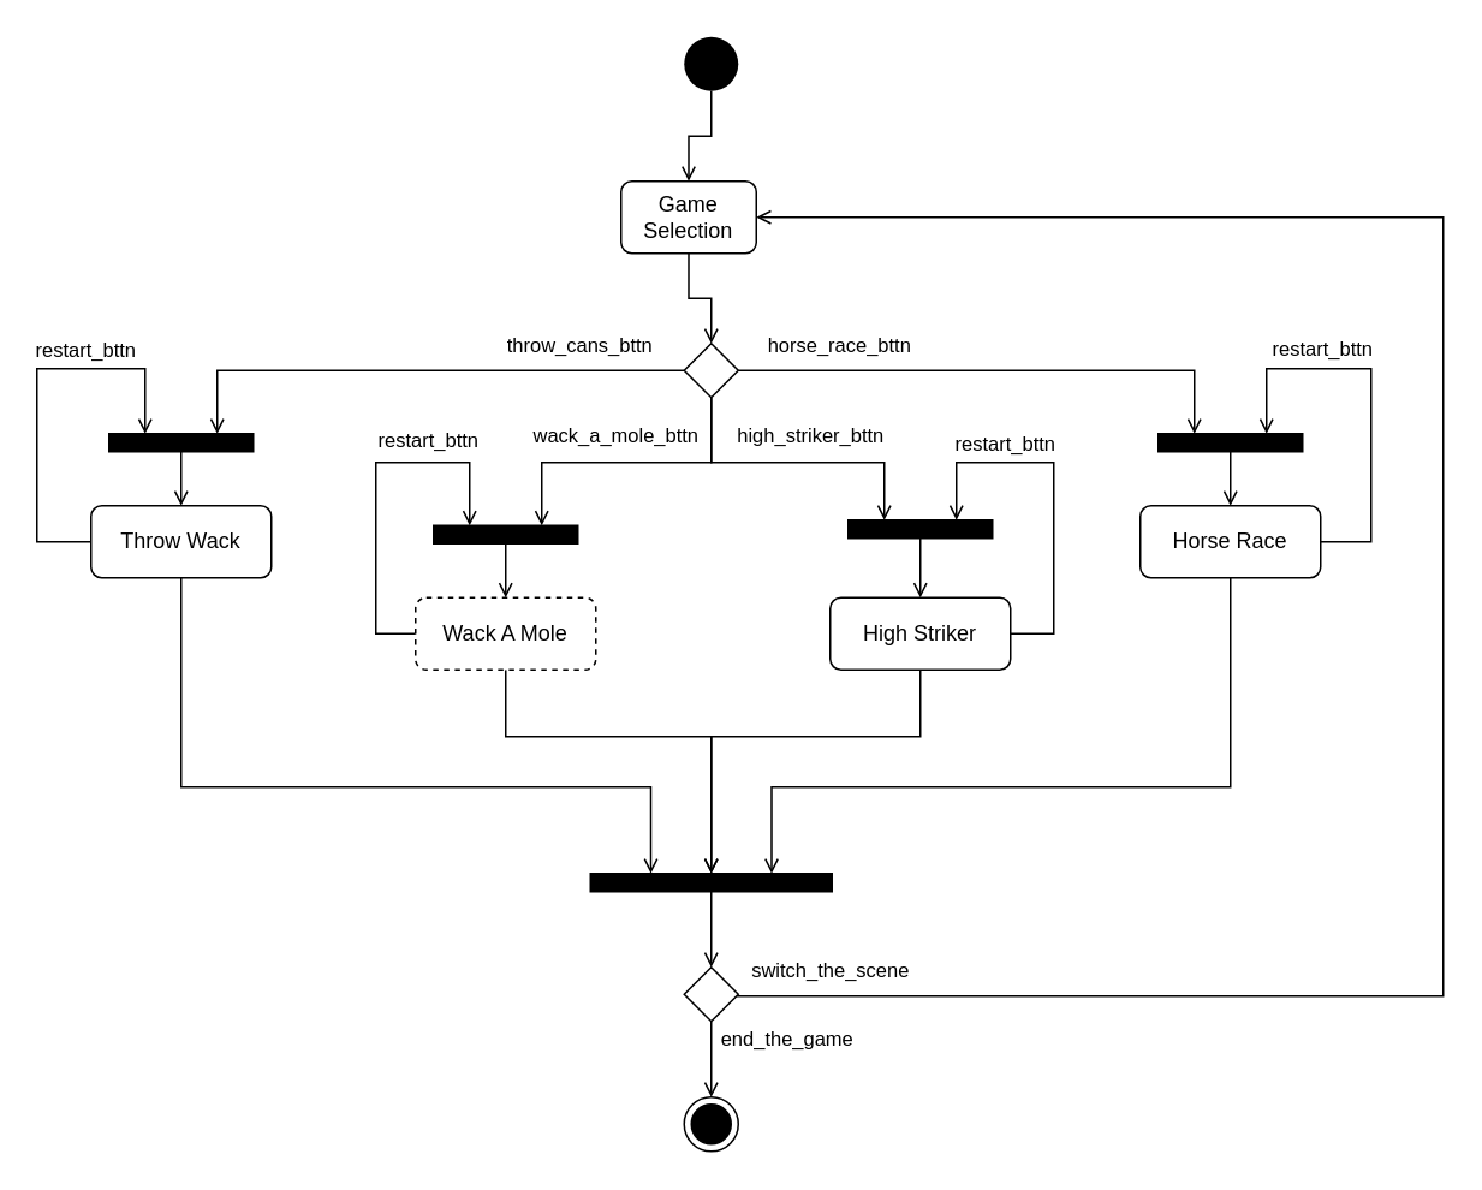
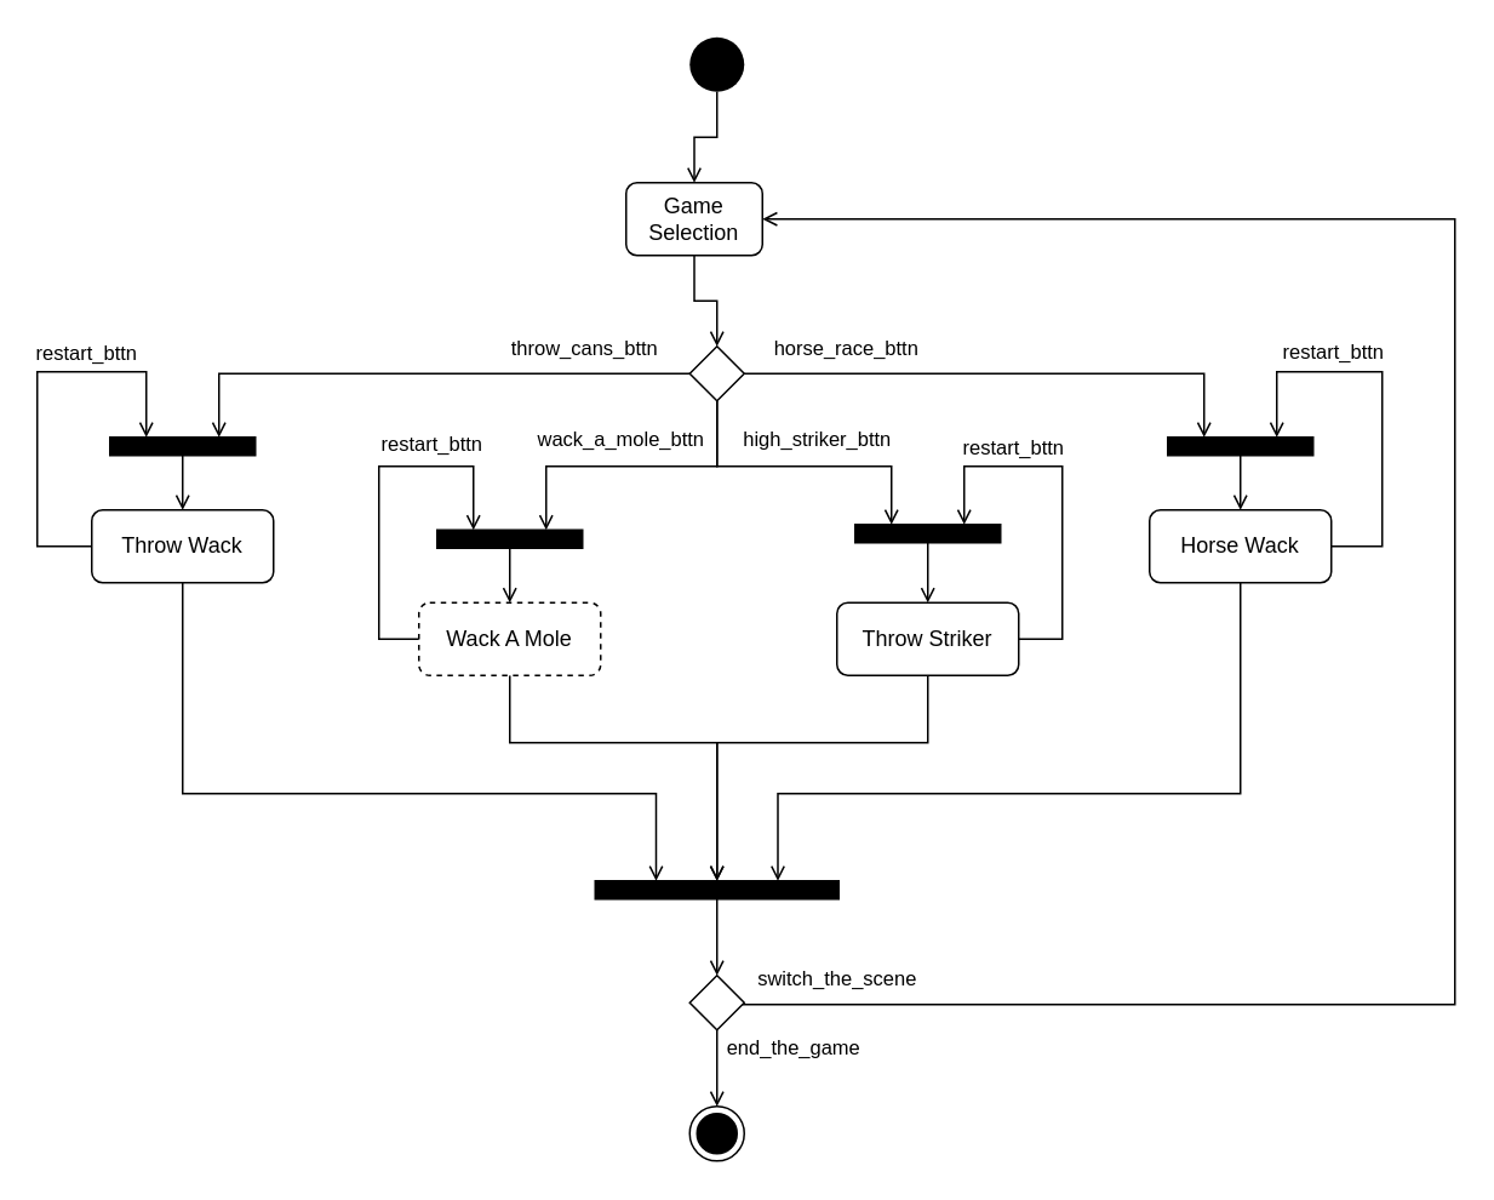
  <mxCell id="0" />
  <mxCell id="1" parent="0" />
  <mxCell id="2" style="edgeStyle=orthogonalEdgeStyle;rounded=0;orthogonalLoop=1;jettySize=auto;html=1;endArrow=open;endFill=0;" edge="1" parent="1" source="3" target="13"><mxGeometry relative="1" as="geometry" /></mxCell>
  <mxCell id="3" value="" style="ellipse;fillColor=#000000;strokeColor=none;" vertex="1" parent="1"><mxGeometry x="379" y="20" width="30" height="30" as="geometry" /></mxCell>
  <mxCell id="4" style="edgeStyle=orthogonalEdgeStyle;rounded=0;orthogonalLoop=1;jettySize=auto;html=1;endArrow=open;endFill=0;exitX=1;exitY=0.5;exitDx=0;exitDy=0;entryX=0.25;entryY=0;entryDx=0;entryDy=0;" edge="1" parent="1" source="31" target="39"><mxGeometry relative="1" as="geometry"><mxPoint x="720" y="240" as="sourcePoint" /><mxPoint x="728" y="236" as="targetPoint" /></mxGeometry></mxCell>
  <mxCell id="5" value="horse_race_bttn" style="edgeLabel;html=1;align=center;verticalAlign=middle;resizable=0;points=[];" vertex="1" connectable="0" parent="4"><mxGeometry x="0.62" y="3" relative="1" as="geometry"><mxPoint x="-178" y="-12" as="offset" /></mxGeometry></mxCell>
  <mxCell id="6" style="edgeStyle=orthogonalEdgeStyle;rounded=0;orthogonalLoop=1;jettySize=auto;html=1;endArrow=open;endFill=0;exitX=0.5;exitY=1;exitDx=0;exitDy=0;entryX=0.25;entryY=0;entryDx=0;entryDy=0;" edge="1" parent="1" source="31" target="37"><mxGeometry relative="1" as="geometry"><mxPoint x="400" y="290" as="sourcePoint" /><mxPoint x="510" y="268" as="targetPoint" /><Array as="points"><mxPoint x="394" y="256" /><mxPoint x="490" y="256" /></Array></mxGeometry></mxCell>
  <mxCell id="7" value="high_striker_bttn" style="edgeLabel;html=1;align=center;verticalAlign=middle;resizable=0;points=[];" vertex="1" connectable="0" parent="6"><mxGeometry x="0.577" y="4" relative="1" as="geometry"><mxPoint x="-39" y="-12" as="offset" /></mxGeometry></mxCell>
  <mxCell id="8" style="edgeStyle=orthogonalEdgeStyle;rounded=0;orthogonalLoop=1;jettySize=auto;html=1;endArrow=open;endFill=0;exitX=0.5;exitY=1;exitDx=0;exitDy=0;entryX=0.75;entryY=0;entryDx=0;entryDy=0;" edge="1" parent="1" source="31" target="35"><mxGeometry relative="1" as="geometry"><mxPoint x="310" y="260" as="sourcePoint" /><mxPoint x="280" y="228" as="targetPoint" /><Array as="points"><mxPoint x="394" y="256" /><mxPoint x="300" y="256" /></Array></mxGeometry></mxCell>
  <mxCell id="9" value="wack_a_mole_bttn" style="edgeLabel;html=1;align=center;verticalAlign=middle;resizable=0;points=[];" vertex="1" connectable="0" parent="8"><mxGeometry x="0.079" y="-1" relative="1" as="geometry"><mxPoint x="-1" y="-15" as="offset" /></mxGeometry></mxCell>
  <mxCell id="10" style="edgeStyle=orthogonalEdgeStyle;rounded=0;orthogonalLoop=1;jettySize=auto;html=1;endArrow=open;endFill=0;exitX=0;exitY=0.5;exitDx=0;exitDy=0;entryX=0.75;entryY=0;entryDx=0;entryDy=0;" edge="1" parent="1" source="31" target="33"><mxGeometry relative="1" as="geometry"><mxPoint x="230" y="260" as="sourcePoint" /></mxGeometry></mxCell>
  <mxCell id="11" value="throw_cans_bttn" style="edgeLabel;html=1;align=center;verticalAlign=middle;resizable=0;points=[];" vertex="1" connectable="0" parent="10"><mxGeometry x="-0.491" y="4" relative="1" as="geometry"><mxPoint x="16" y="-19" as="offset" /></mxGeometry></mxCell>
  <mxCell id="12" style="edgeStyle=orthogonalEdgeStyle;rounded=0;orthogonalLoop=1;jettySize=auto;html=1;entryX=0.5;entryY=0;entryDx=0;entryDy=0;endArrow=open;endFill=0;" edge="1" parent="1" source="13" target="31"><mxGeometry relative="1" as="geometry" /></mxCell>
  <mxCell id="13" value="Game Selection" style="rounded=1;whiteSpace=wrap;html=1;" vertex="1" parent="1"><mxGeometry x="344" y="100" width="75" height="40" as="geometry" /></mxCell>
  <mxCell id="14" style="edgeStyle=orthogonalEdgeStyle;rounded=0;orthogonalLoop=1;jettySize=auto;html=1;entryX=0.25;entryY=0;entryDx=0;entryDy=0;endArrow=open;endFill=0;" edge="1" parent="1" source="17" target="33"><mxGeometry relative="1" as="geometry"><Array as="points"><mxPoint x="20" y="300" /><mxPoint x="20" y="204" /><mxPoint x="80" y="204" /></Array></mxGeometry></mxCell>
  <mxCell id="15" value="restart_bttn" style="edgeLabel;html=1;align=center;verticalAlign=middle;resizable=0;points=[];" vertex="1" connectable="0" parent="14"><mxGeometry x="-0.141" y="2" relative="1" as="geometry"><mxPoint x="28" y="-42" as="offset" /></mxGeometry></mxCell>
  <mxCell id="16" style="edgeStyle=orthogonalEdgeStyle;rounded=0;orthogonalLoop=1;jettySize=auto;html=1;entryX=0.25;entryY=0;entryDx=0;entryDy=0;endArrow=open;endFill=0;" edge="1" parent="1" source="17" target="41"><mxGeometry relative="1" as="geometry"><Array as="points"><mxPoint x="100" y="436" /><mxPoint x="361" y="436" /></Array></mxGeometry></mxCell>
  <mxCell id="17" value="Throw Wack" style="rounded=1;whiteSpace=wrap;html=1;" vertex="1" parent="1"><mxGeometry x="50" y="280" width="100" height="40" as="geometry" /></mxCell>
  <mxCell id="18" style="edgeStyle=orthogonalEdgeStyle;rounded=0;orthogonalLoop=1;jettySize=auto;html=1;entryX=0.25;entryY=0;entryDx=0;entryDy=0;endArrow=open;endFill=0;" edge="1" parent="1" source="21" target="35"><mxGeometry relative="1" as="geometry"><Array as="points"><mxPoint x="208" y="351" /><mxPoint x="208" y="256" /><mxPoint x="260" y="256" /></Array></mxGeometry></mxCell>
  <mxCell id="19" value="restart_bttn&lt;br&gt;" style="edgeLabel;html=1;align=center;verticalAlign=middle;resizable=0;points=[];rotation=0;" vertex="1" connectable="0" parent="18"><mxGeometry x="-0.088" y="-2" relative="1" as="geometry"><mxPoint x="26" y="-37" as="offset" /></mxGeometry></mxCell>
  <mxCell id="20" style="edgeStyle=orthogonalEdgeStyle;rounded=0;orthogonalLoop=1;jettySize=auto;html=1;entryX=0.5;entryY=0;entryDx=0;entryDy=0;endArrow=open;endFill=0;" edge="1" parent="1" source="21" target="41"><mxGeometry relative="1" as="geometry"><Array as="points"><mxPoint x="280" y="408" /><mxPoint x="394" y="408" /></Array></mxGeometry></mxCell>
  <mxCell id="21" value="Wack A Mole" style="rounded=1;whiteSpace=wrap;html=1;dashed=1;" vertex="1" parent="1"><mxGeometry x="230" y="331" width="100" height="40" as="geometry" /></mxCell>
  <mxCell id="22" style="edgeStyle=orthogonalEdgeStyle;rounded=0;orthogonalLoop=1;jettySize=auto;html=1;entryX=0.75;entryY=0;entryDx=0;entryDy=0;endArrow=open;endFill=0;" edge="1" parent="1" source="25" target="37"><mxGeometry relative="1" as="geometry"><Array as="points"><mxPoint x="584" y="351" /><mxPoint x="584" y="256" /><mxPoint x="530" y="256" /></Array></mxGeometry></mxCell>
  <mxCell id="23" value="restart_bttn&lt;br&gt;" style="edgeLabel;html=1;align=center;verticalAlign=middle;resizable=0;points=[];" vertex="1" connectable="0" parent="22"><mxGeometry x="0.295" y="2" relative="1" as="geometry"><mxPoint x="-14" y="-13" as="offset" /></mxGeometry></mxCell>
  <mxCell id="24" style="edgeStyle=orthogonalEdgeStyle;rounded=0;orthogonalLoop=1;jettySize=auto;html=1;entryX=0.5;entryY=0;entryDx=0;entryDy=0;endArrow=open;endFill=0;" edge="1" parent="1" source="25" target="41"><mxGeometry relative="1" as="geometry"><Array as="points"><mxPoint x="510" y="408" /><mxPoint x="394" y="408" /></Array></mxGeometry></mxCell>
- <mxCell id="25" value="High Striker" style="rounded=1;whiteSpace=wrap;html=1;" vertex="1" parent="1"><mxGeometry x="460" y="331" width="100" height="40" as="geometry" /></mxCell>
+ <mxCell id="25" value="Throw Striker" style="rounded=1;whiteSpace=wrap;html=1;" vertex="1" parent="1"><mxGeometry x="460" y="331" width="100" height="40" as="geometry" /></mxCell>
  <mxCell id="26" style="edgeStyle=orthogonalEdgeStyle;rounded=0;orthogonalLoop=1;jettySize=auto;html=1;entryX=0.75;entryY=0;entryDx=0;entryDy=0;endArrow=open;endFill=0;" edge="1" parent="1" source="29" target="39"><mxGeometry relative="1" as="geometry"><Array as="points"><mxPoint x="760" y="300" /><mxPoint x="760" y="204" /><mxPoint x="702" y="204" /></Array></mxGeometry></mxCell>
  <mxCell id="27" value="restart_bttn" style="edgeLabel;html=1;align=center;verticalAlign=middle;resizable=0;points=[];" vertex="1" connectable="0" parent="26"><mxGeometry x="0.269" y="-1" relative="1" as="geometry"><mxPoint x="-14" y="-11" as="offset" /></mxGeometry></mxCell>
  <mxCell id="28" style="edgeStyle=orthogonalEdgeStyle;rounded=0;orthogonalLoop=1;jettySize=auto;html=1;entryX=0.75;entryY=0;entryDx=0;entryDy=0;endArrow=open;endFill=0;" edge="1" parent="1" source="29" target="41"><mxGeometry relative="1" as="geometry"><Array as="points"><mxPoint x="682" y="436" /><mxPoint x="428" y="436" /></Array></mxGeometry></mxCell>
- <mxCell id="29" value="Horse Race" style="rounded=1;whiteSpace=wrap;html=1;" vertex="1" parent="1"><mxGeometry x="632" y="280" width="100" height="40" as="geometry" /></mxCell>
+ <mxCell id="29" value="Horse Wack" style="rounded=1;whiteSpace=wrap;html=1;" vertex="1" parent="1"><mxGeometry x="632" y="280" width="100" height="40" as="geometry" /></mxCell>
  <mxCell id="30" value="" style="ellipse;html=1;shape=endState;fillColor=#000000;strokeColor=#000000;" vertex="1" parent="1"><mxGeometry x="379" y="608" width="30" height="30" as="geometry" /></mxCell>
  <mxCell id="31" value="" style="rhombus;" vertex="1" parent="1"><mxGeometry x="379" y="190" width="30" height="30" as="geometry" /></mxCell>
  <mxCell id="32" style="edgeStyle=orthogonalEdgeStyle;rounded=0;orthogonalLoop=1;jettySize=auto;html=1;entryX=0.5;entryY=0;entryDx=0;entryDy=0;endArrow=open;endFill=0;" edge="1" parent="1" source="33" target="17"><mxGeometry relative="1" as="geometry" /></mxCell>
  <mxCell id="33" value="" style="rounded=0;whiteSpace=wrap;html=1;fillColor=#000000;" vertex="1" parent="1"><mxGeometry x="60" y="240" width="80" height="10" as="geometry" /></mxCell>
  <mxCell id="34" style="edgeStyle=orthogonalEdgeStyle;rounded=0;orthogonalLoop=1;jettySize=auto;html=1;entryX=0.5;entryY=0;entryDx=0;entryDy=0;endArrow=open;endFill=0;" edge="1" parent="1" source="35" target="21"><mxGeometry relative="1" as="geometry" /></mxCell>
  <mxCell id="35" value="" style="rounded=0;whiteSpace=wrap;html=1;fillColor=#000000;" vertex="1" parent="1"><mxGeometry x="240" y="291" width="80" height="10" as="geometry" /></mxCell>
  <mxCell id="36" style="edgeStyle=orthogonalEdgeStyle;rounded=0;orthogonalLoop=1;jettySize=auto;html=1;entryX=0.5;entryY=0;entryDx=0;entryDy=0;endArrow=open;endFill=0;" edge="1" parent="1" source="37" target="25"><mxGeometry relative="1" as="geometry" /></mxCell>
  <mxCell id="37" value="" style="rounded=0;whiteSpace=wrap;html=1;fillColor=#000000;" vertex="1" parent="1"><mxGeometry x="470" y="288" width="80" height="10" as="geometry" /></mxCell>
  <mxCell id="38" style="edgeStyle=orthogonalEdgeStyle;rounded=0;orthogonalLoop=1;jettySize=auto;html=1;endArrow=open;endFill=0;" edge="1" parent="1" source="39" target="29"><mxGeometry relative="1" as="geometry" /></mxCell>
  <mxCell id="39" value="" style="rounded=0;whiteSpace=wrap;html=1;fillColor=#000000;" vertex="1" parent="1"><mxGeometry x="642" y="240" width="80" height="10" as="geometry" /></mxCell>
  <mxCell id="40" style="edgeStyle=orthogonalEdgeStyle;rounded=0;orthogonalLoop=1;jettySize=auto;html=1;entryX=0.5;entryY=0;entryDx=0;entryDy=0;endArrow=open;endFill=0;" edge="1" parent="1" source="41" target="45"><mxGeometry relative="1" as="geometry" /></mxCell>
  <mxCell id="41" value="" style="rounded=0;whiteSpace=wrap;html=1;fillColor=#000000;" vertex="1" parent="1"><mxGeometry x="327" y="484" width="134" height="10" as="geometry" /></mxCell>
  <mxCell id="42" value="end_the_game" style="edgeStyle=orthogonalEdgeStyle;rounded=0;orthogonalLoop=1;jettySize=auto;html=1;entryX=0.5;entryY=0;entryDx=0;entryDy=0;endArrow=open;endFill=0;" edge="1" parent="1" source="45" target="30"><mxGeometry x="-0.524" y="42" relative="1" as="geometry"><mxPoint as="offset" /></mxGeometry></mxCell>
  <mxCell id="43" style="edgeStyle=orthogonalEdgeStyle;rounded=0;orthogonalLoop=1;jettySize=auto;html=1;entryX=1;entryY=0.5;entryDx=0;entryDy=0;endArrow=open;endFill=0;" edge="1" parent="1" source="45" target="13"><mxGeometry relative="1" as="geometry"><Array as="points"><mxPoint x="800" y="552" /><mxPoint x="800" y="120" /></Array></mxGeometry></mxCell>
  <mxCell id="44" value="switch_the_scene" style="edgeLabel;html=1;align=center;verticalAlign=middle;resizable=0;points=[];" vertex="1" connectable="0" parent="43"><mxGeometry x="-0.934" y="2" relative="1" as="geometry"><mxPoint x="11" y="-13" as="offset" /></mxGeometry></mxCell>
  <mxCell id="45" value="" style="rhombus;" vertex="1" parent="1"><mxGeometry x="379" y="536" width="30" height="30" as="geometry" /></mxCell>
